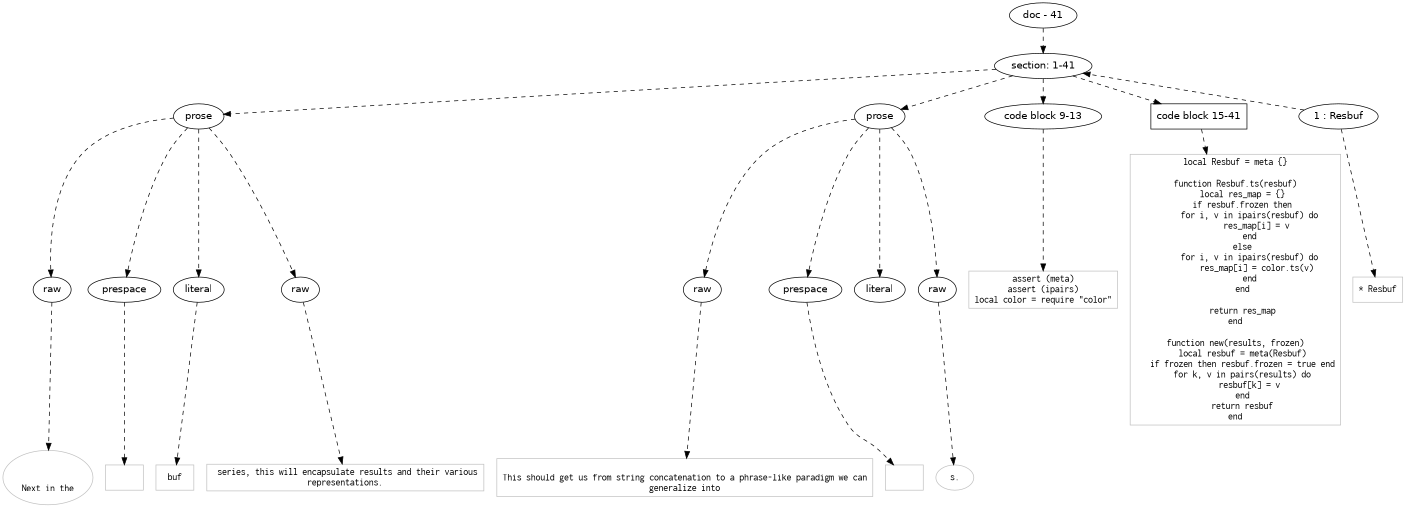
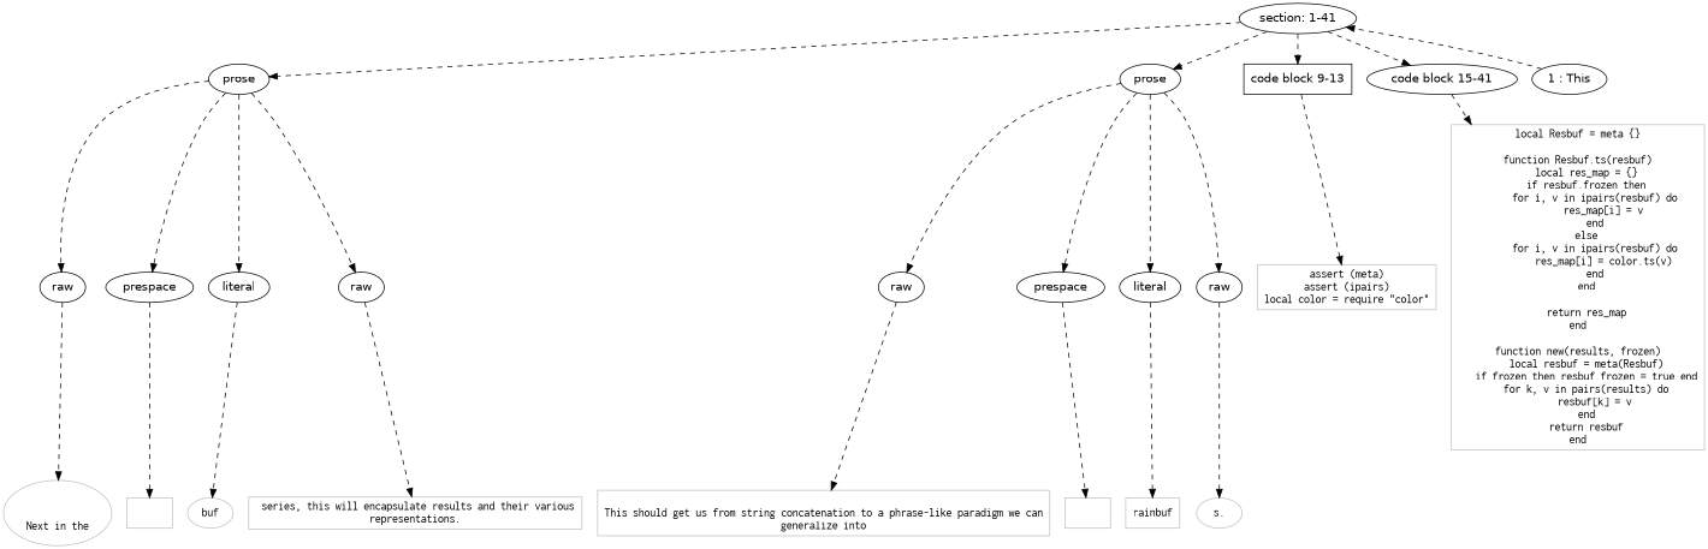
  digraph {
    node [fontname=Helvetica]
    edge [style=dashed]
    n1 [label="section: 1-41"]
-   n2 [label="1 : Resbuf"]
+   n2 [label="1 : This"]
    n3 [label=prose]
    n4 [label=prose]
-   n5 [label="code block 9-13"]
-   n6 [label="code block 15-41" shape=box]
+   n5 [label="code block 9-13" shape=box]
+   n6 [label="code block 15-41"]
    n7 [label=raw]
    n8 [label=prespace]
    n9 [label=literal]
    n10 [label=raw]
    n11 [label=raw]
    n12 [label=prespace]
    n13 [label=literal]
    n14 [label=raw]
-   n15 [color=Gray fontname=Inconsolata label="* Resbuf" shape=rectangle]
    n16 [color=Gray fontname=Inconsolata label="assert (meta)\nassert (ipairs)\nlocal color = require \"color\"" shape=rectangle]
    n17 [color=Gray fontname=Inconsolata label="local Resbuf = meta {}\n\nfunction Resbuf.ts(resbuf)\n   local res_map = {}\n   if resbuf.frozen then\n      for i, v in ipairs(resbuf) do\n         res_map[i] = v\n      end\n   else\n      for i, v in ipairs(resbuf) do\n         res_map[i] = color.ts(v)\n      end\n   end\n\n   return res_map\nend\n\nfunction new(results, frozen)\n   local resbuf = meta(Resbuf)\n   if frozen then resbuf.frozen = true end\n   for k, v in pairs(results) do\n      resbuf[k] = v\n   end\n   return resbuf\nend" shape=rectangle]
    n18 [color=Gray fontname=Inconsolata label="\n\nNext in the" shape=ellipse]
    n19 [color=Gray fontname=Inconsolata label=" " shape=rectangle]
-   n20 [color=Gray fontname=Inconsolata label=buf shape=rectangle]
+   n20 [color=Gray fontname=Inconsolata label=buf shape=ellipse]
    n21 [color=Gray fontname=Inconsolata label=" series, this will encapsulate results and their various\nrepresentations.\n" shape=rectangle]
    n22 [color=Gray fontname=Inconsolata label="\nThis should get us from string concatenation to a phrase-like paradigm we can\ngeneralize into" shape=rectangle]
    n23 [color=Gray fontname=Inconsolata label=" " shape=rectangle]
+   n24 [color=Gray fontname=Inconsolata label=rainbuf shape=rectangle]
    n25 [color=Gray fontname=Inconsolata label="s.\n" shape=ellipse]
-   n26 [label="doc - 41"]
    subgraph sub_1 {
      rank=same
      n1
    }
    subgraph sub_2 {
      rank=same
      n2
      n3
      n4
      n5
      n6
    }
    subgraph sub_3 {
      rank=same
      n7
      n8
      n9
      n10
    }
    subgraph sub_4 {
      rank=same
      n11
      n12
      n13
      n14
    }
    n1 -> n3
    n1 -> n4
    n1 -> n5
    n1 -> n6
    n2 -> n1
-   n2 -> n15
    n3 -> n7
    n3 -> n8
    n3 -> n9
    n3 -> n10
    n4 -> n11
    n4 -> n12
    n4 -> n13
    n4 -> n14
    n5 -> n16
    n6 -> n17
    n7 -> n18
    n8 -> n19
    n9 -> n20
    n10 -> n21
    n11 -> n22
    n12 -> n23
+   n13 -> n24
    n14 -> n25
-   n26 -> n1
  }
